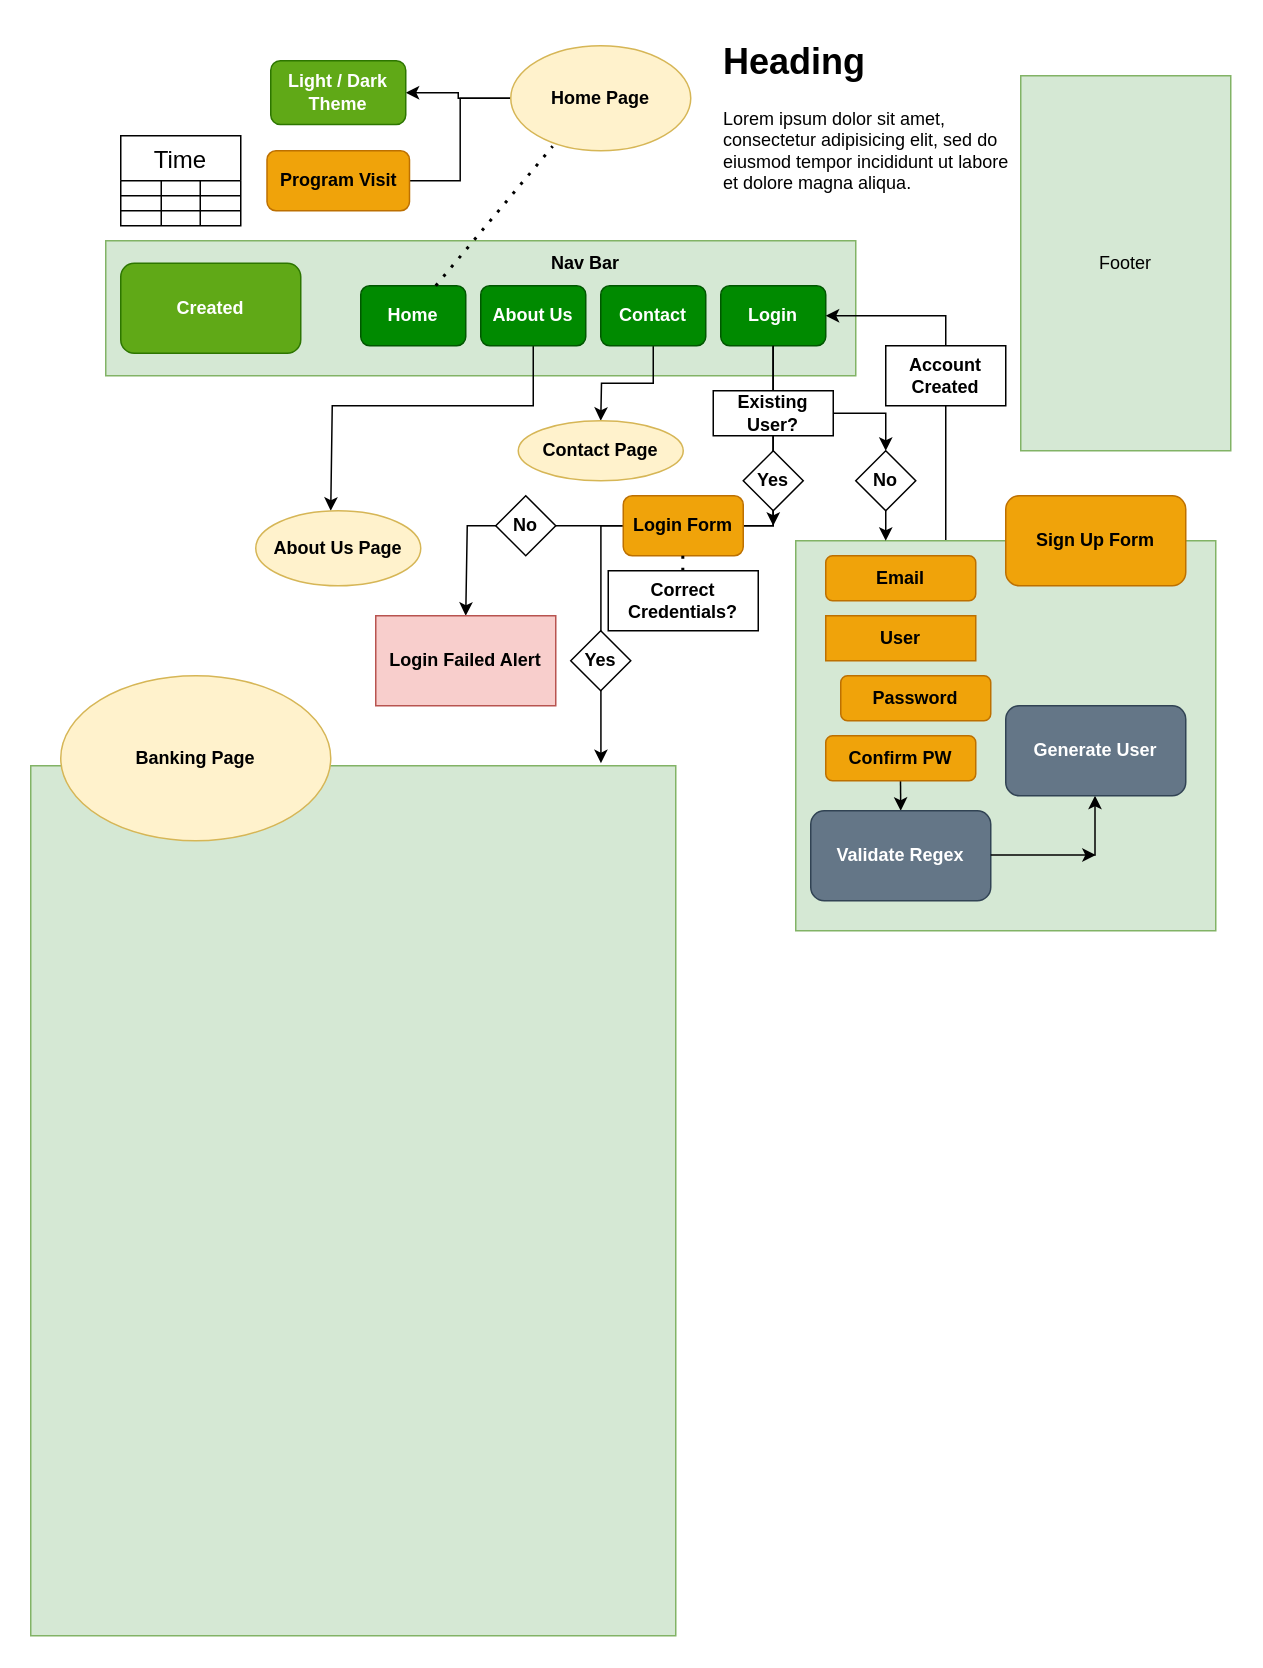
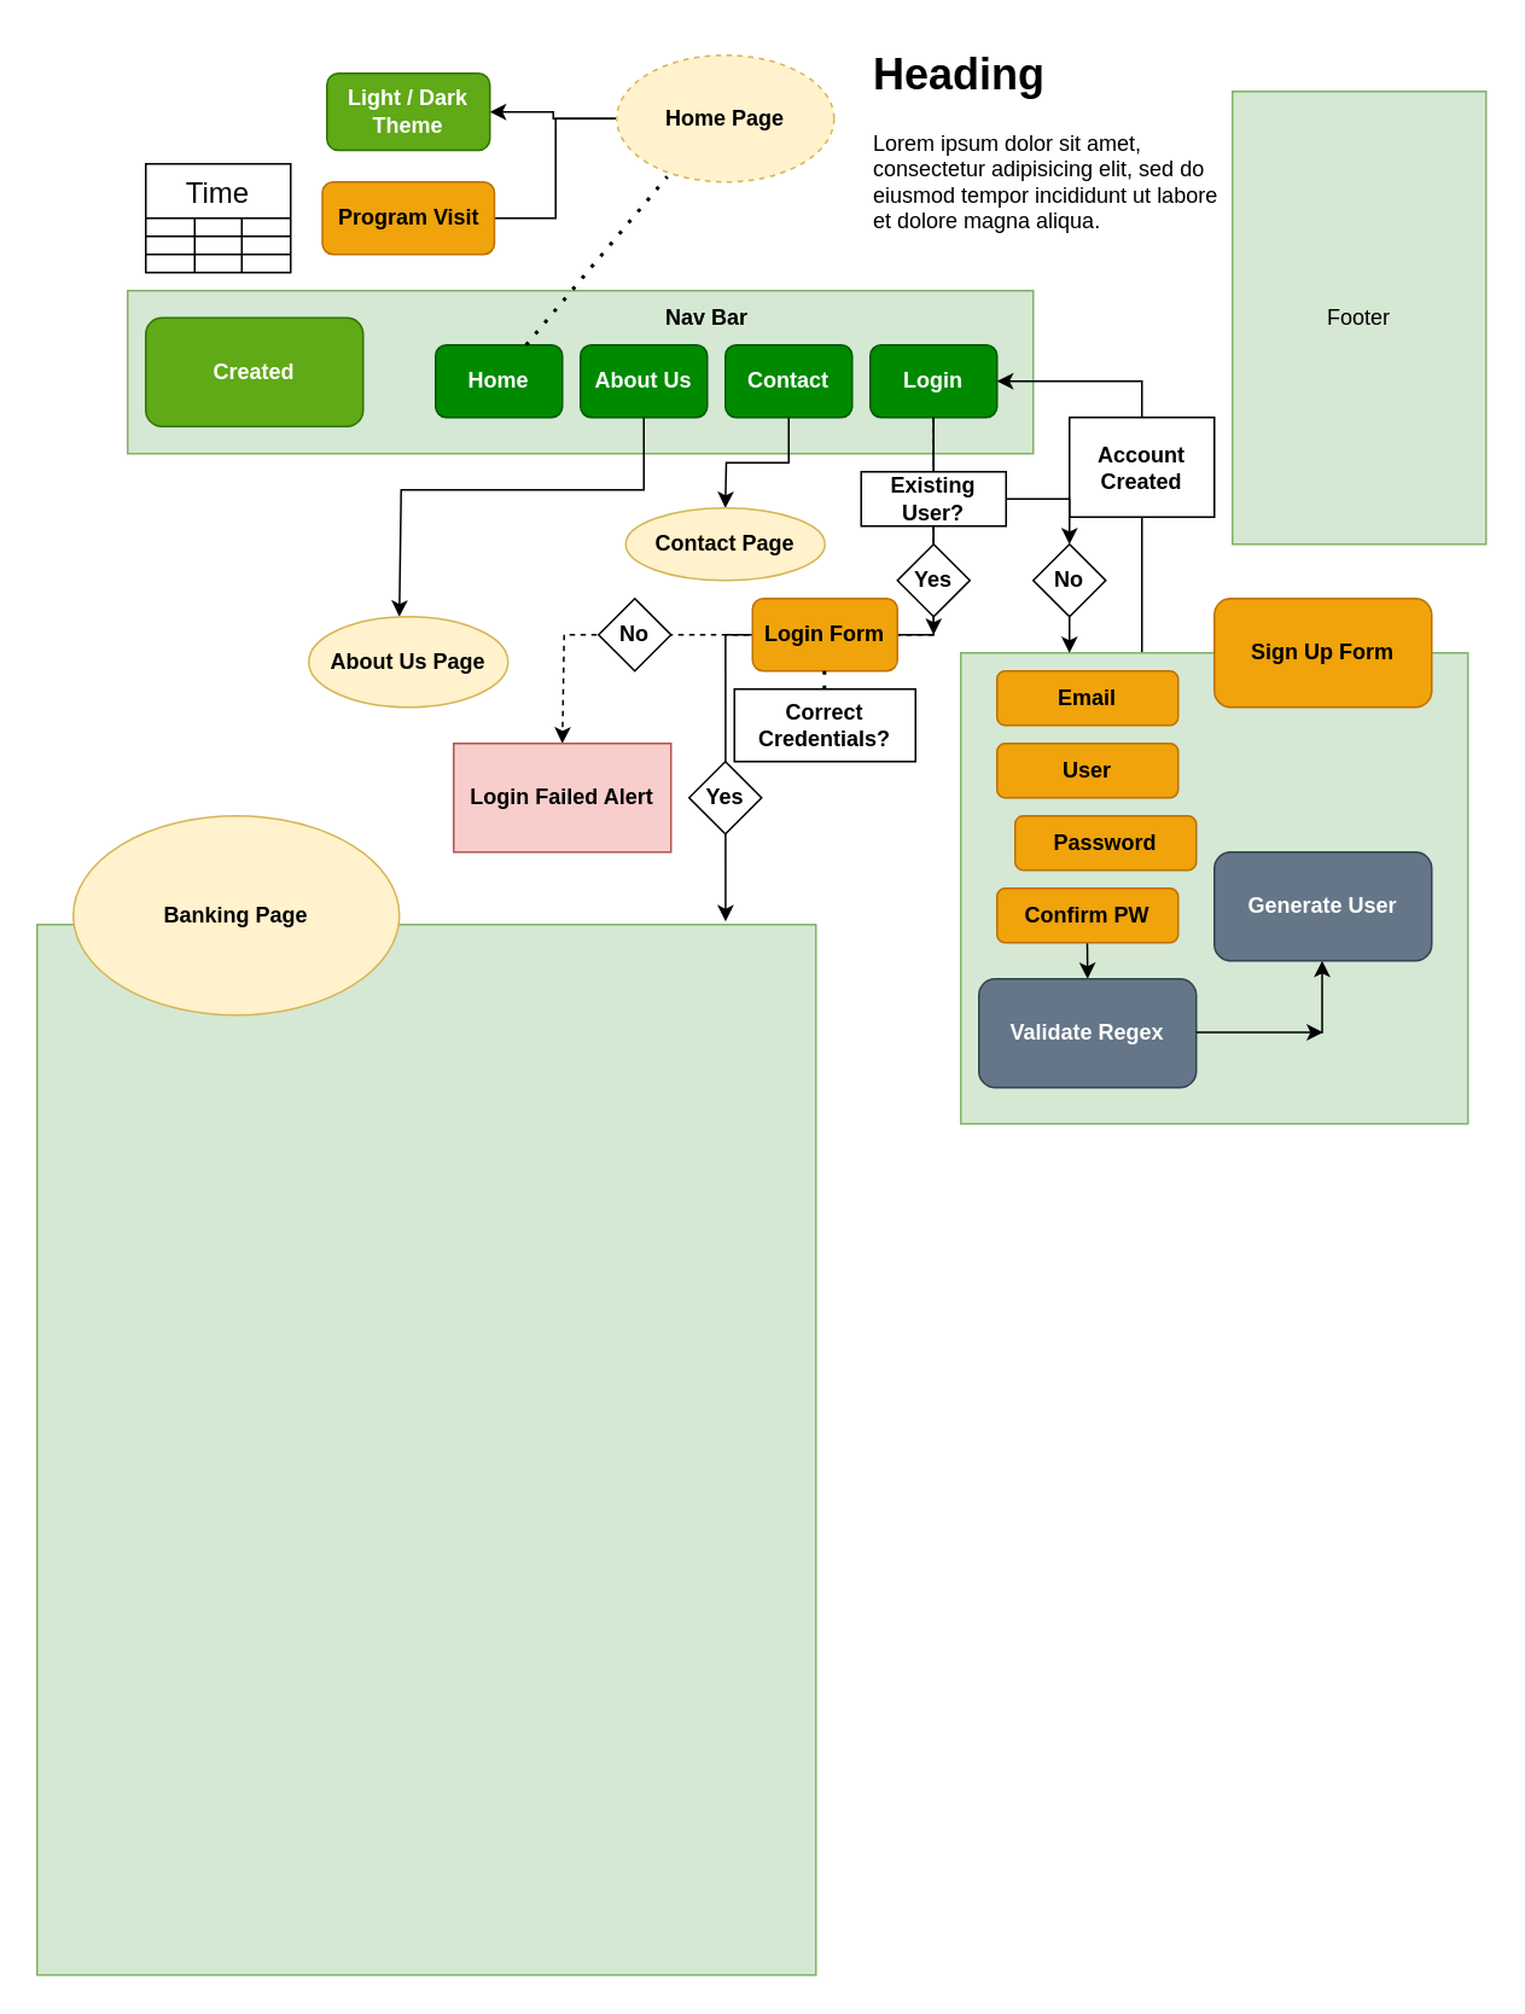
  <mxCell id="0" />
  <mxCell id="1" parent="0" />
  <mxCell id="2" style="edgeStyle=orthogonalEdgeStyle;rounded=0;orthogonalLoop=1;jettySize=auto;html=1;" edge="1" parent="1" source="4" target="17"><mxGeometry relative="1" as="geometry"><mxPoint x="270" y="65" as="targetPoint" /></mxGeometry></mxCell>
  <mxCell id="3" style="edgeStyle=orthogonalEdgeStyle;rounded=0;orthogonalLoop=1;jettySize=auto;html=1;entryX=1;entryY=0.5;entryDx=0;entryDy=0;endArrow=none;" edge="1" parent="1" source="4" target="18"><mxGeometry relative="1" as="geometry" /></mxCell>
- <mxCell id="4" value="&lt;b&gt;Home Page&lt;/b&gt;" style="ellipse;whiteSpace=wrap;html=1;fillColor=#fff2cc;strokeColor=#d6b656;" vertex="1" parent="1"><mxGeometry x="340" y="30" width="120" height="70" as="geometry" /></mxCell>
+ <mxCell id="4" value="&lt;b&gt;Home Page&lt;/b&gt;" style="ellipse;whiteSpace=wrap;html=1;fillColor=#fff2cc;strokeColor=#d6b656;dashed=1;" vertex="1" parent="1"><mxGeometry x="340" y="30" width="120" height="70" as="geometry" /></mxCell>
  <mxCell id="5" value="" style="rounded=0;whiteSpace=wrap;html=1;fillColor=#d5e8d4;strokeColor=#82b366;" vertex="1" parent="1"><mxGeometry x="70" y="160" width="500" height="90" as="geometry" /></mxCell>
  <mxCell id="6" value="Footer" style="rounded=0;whiteSpace=wrap;html=1;fillColor=#d5e8d4;strokeColor=#82b366;" vertex="1" parent="1"><mxGeometry x="680" y="50" width="140" height="250" as="geometry" /></mxCell>
  <mxCell id="7" value="&lt;b&gt;Nav Bar&lt;/b&gt;" style="text;html=1;align=center;verticalAlign=middle;whiteSpace=wrap;rounded=0;" vertex="1" parent="1"><mxGeometry x="360" y="160" width="60" height="30" as="geometry" /></mxCell>
  <mxCell id="8" value="&lt;b&gt;Home&lt;/b&gt;" style="rounded=1;whiteSpace=wrap;html=1;fillColor=#008a00;fontColor=#ffffff;strokeColor=#005700;" vertex="1" parent="1"><mxGeometry x="240" y="190" width="70" height="40" as="geometry" /></mxCell>
  <mxCell id="9" value="&lt;b&gt;Created&lt;/b&gt;" style="rounded=1;whiteSpace=wrap;html=1;fillColor=#60a917;fontColor=#ffffff;strokeColor=#2D7600;" vertex="1" parent="1"><mxGeometry x="80" y="175" width="120" height="60" as="geometry" /></mxCell>
  <mxCell id="10" style="edgeStyle=orthogonalEdgeStyle;rounded=0;orthogonalLoop=1;jettySize=auto;html=1;" edge="1" parent="1" source="11"><mxGeometry relative="1" as="geometry"><mxPoint x="220" y="340" as="targetPoint" /><Array as="points"><mxPoint x="355" y="270" /><mxPoint x="221" y="270" /></Array></mxGeometry></mxCell>
  <mxCell id="11" value="&lt;b&gt;About Us&lt;/b&gt;" style="rounded=1;whiteSpace=wrap;html=1;fillColor=#008a00;fontColor=#ffffff;strokeColor=#005700;" vertex="1" parent="1"><mxGeometry x="320" y="190" width="70" height="40" as="geometry" /></mxCell>
  <mxCell id="12" style="edgeStyle=orthogonalEdgeStyle;rounded=0;orthogonalLoop=1;jettySize=auto;html=1;" edge="1" parent="1" source="13"><mxGeometry relative="1" as="geometry"><mxPoint x="400" y="280" as="targetPoint" /></mxGeometry></mxCell>
  <mxCell id="13" value="&lt;b&gt;Contact&lt;/b&gt;" style="rounded=1;whiteSpace=wrap;html=1;fillColor=#008a00;fontColor=#ffffff;strokeColor=#005700;" vertex="1" parent="1"><mxGeometry x="400" y="190" width="70" height="40" as="geometry" /></mxCell>
  <mxCell id="14" style="edgeStyle=orthogonalEdgeStyle;rounded=0;orthogonalLoop=1;jettySize=auto;html=1;" edge="1" parent="1" source="16"><mxGeometry relative="1" as="geometry"><mxPoint x="515" y="350" as="targetPoint" /></mxGeometry></mxCell>
- <mxCell id="15" style="edgeStyle=orthogonalEdgeStyle;rounded=0;orthogonalLoop=1;jettySize=auto;html=1;entryX=0.5;entryY=0;entryDx=0;entryDy=0;" edge="1" parent="1" source="16" target="41"><mxGeometry relative="1" as="geometry"><mxPoint x="310" y="440" as="targetPoint" /><Array as="points"><mxPoint x="515" y="350" /><mxPoint x="311" y="350" /></Array></mxGeometry></mxCell>
+ <mxCell id="15" style="edgeStyle=orthogonalEdgeStyle;rounded=0;orthogonalLoop=1;jettySize=auto;html=1;entryX=0.5;entryY=0;entryDx=0;entryDy=0;dashed=1;" edge="1" parent="1" source="16" target="41"><mxGeometry relative="1" as="geometry"><mxPoint x="310" y="440" as="targetPoint" /><Array as="points"><mxPoint x="515" y="350" /><mxPoint x="311" y="350" /></Array></mxGeometry></mxCell>
  <mxCell id="16" value="&lt;b&gt;Login&lt;/b&gt;" style="rounded=1;whiteSpace=wrap;html=1;fillColor=#008a00;fontColor=#ffffff;strokeColor=#005700;" vertex="1" parent="1"><mxGeometry x="480" y="190" width="70" height="40" as="geometry" /></mxCell>
  <mxCell id="17" value="&lt;b&gt;Light / Dark Theme&lt;/b&gt;" style="rounded=1;whiteSpace=wrap;html=1;fillColor=#60a917;fontColor=#ffffff;strokeColor=#2D7600;" vertex="1" parent="1"><mxGeometry x="180" y="40" width="90" height="42.5" as="geometry" /></mxCell>
  <mxCell id="18" value="&lt;b&gt;Program Visit&lt;/b&gt;" style="rounded=1;whiteSpace=wrap;html=1;fillColor=#f0a30a;fontColor=#000000;strokeColor=#BD7000;" vertex="1" parent="1"><mxGeometry x="177.5" y="100" width="95" height="40" as="geometry" /></mxCell>
  <mxCell id="19" value="" style="endArrow=none;dashed=1;html=1;dashPattern=1 3;strokeWidth=2;rounded=0;entryX=0.233;entryY=0.957;entryDx=0;entryDy=0;entryPerimeter=0;" edge="1" parent="1" target="4"><mxGeometry width="50" height="50" relative="1" as="geometry"><mxPoint x="290" y="190" as="sourcePoint" /><mxPoint x="340" y="140" as="targetPoint" /></mxGeometry></mxCell>
  <mxCell id="20" value="&lt;h1 style=&quot;margin-top: 0px;&quot;&gt;Heading&lt;/h1&gt;&lt;p&gt;Lorem ipsum dolor sit amet, consectetur adipisicing elit, sed do eiusmod tempor incididunt ut labore et dolore magna aliqua.&lt;/p&gt;" style="text;html=1;whiteSpace=wrap;overflow=hidden;rounded=0;" vertex="1" parent="1"><mxGeometry x="480" y="20" width="200" height="110" as="geometry" /></mxCell>
  <mxCell id="21" value="Time" style="shape=table;startSize=30;container=1;collapsible=0;childLayout=tableLayout;strokeColor=default;fontSize=16;" vertex="1" parent="1"><mxGeometry x="80" y="90" width="80" height="60" as="geometry" /></mxCell>
  <mxCell id="22" value="" style="shape=tableRow;horizontal=0;startSize=0;swimlaneHead=0;swimlaneBody=0;strokeColor=inherit;top=0;left=0;bottom=0;right=0;collapsible=0;dropTarget=0;fillColor=none;points=[[0,0.5],[1,0.5]];portConstraint=eastwest;fontSize=16;" vertex="1" parent="21"><mxGeometry y="30" width="80" height="10" as="geometry" /></mxCell>
  <mxCell id="23" value="" style="shape=partialRectangle;html=1;whiteSpace=wrap;connectable=0;strokeColor=inherit;overflow=hidden;fillColor=none;top=0;left=0;bottom=0;right=0;pointerEvents=1;fontSize=16;" vertex="1" parent="22"><mxGeometry width="27" height="10" as="geometry"><mxRectangle width="27" height="10" as="alternateBounds" /></mxGeometry></mxCell>
  <mxCell id="24" value="" style="shape=partialRectangle;html=1;whiteSpace=wrap;connectable=0;strokeColor=inherit;overflow=hidden;fillColor=none;top=0;left=0;bottom=0;right=0;pointerEvents=1;fontSize=16;" vertex="1" parent="22"><mxGeometry x="27" width="26" height="10" as="geometry"><mxRectangle width="26" height="10" as="alternateBounds" /></mxGeometry></mxCell>
  <mxCell id="25" value="" style="shape=partialRectangle;html=1;whiteSpace=wrap;connectable=0;strokeColor=inherit;overflow=hidden;fillColor=none;top=0;left=0;bottom=0;right=0;pointerEvents=1;fontSize=16;" vertex="1" parent="22"><mxGeometry x="53" width="27" height="10" as="geometry"><mxRectangle width="27" height="10" as="alternateBounds" /></mxGeometry></mxCell>
  <mxCell id="26" value="" style="shape=tableRow;horizontal=0;startSize=0;swimlaneHead=0;swimlaneBody=0;strokeColor=inherit;top=0;left=0;bottom=0;right=0;collapsible=0;dropTarget=0;fillColor=none;points=[[0,0.5],[1,0.5]];portConstraint=eastwest;fontSize=16;" vertex="1" parent="21"><mxGeometry y="40" width="80" height="10" as="geometry" /></mxCell>
  <mxCell id="27" value="" style="shape=partialRectangle;html=1;whiteSpace=wrap;connectable=0;strokeColor=inherit;overflow=hidden;fillColor=none;top=0;left=0;bottom=0;right=0;pointerEvents=1;fontSize=16;" vertex="1" parent="26"><mxGeometry width="27" height="10" as="geometry"><mxRectangle width="27" height="10" as="alternateBounds" /></mxGeometry></mxCell>
  <mxCell id="28" value="" style="shape=partialRectangle;html=1;whiteSpace=wrap;connectable=0;strokeColor=inherit;overflow=hidden;fillColor=none;top=0;left=0;bottom=0;right=0;pointerEvents=1;fontSize=16;" vertex="1" parent="26"><mxGeometry x="27" width="26" height="10" as="geometry"><mxRectangle width="26" height="10" as="alternateBounds" /></mxGeometry></mxCell>
  <mxCell id="29" value="" style="shape=partialRectangle;html=1;whiteSpace=wrap;connectable=0;strokeColor=inherit;overflow=hidden;fillColor=none;top=0;left=0;bottom=0;right=0;pointerEvents=1;fontSize=16;" vertex="1" parent="26"><mxGeometry x="53" width="27" height="10" as="geometry"><mxRectangle width="27" height="10" as="alternateBounds" /></mxGeometry></mxCell>
  <mxCell id="30" value="" style="shape=tableRow;horizontal=0;startSize=0;swimlaneHead=0;swimlaneBody=0;strokeColor=inherit;top=0;left=0;bottom=0;right=0;collapsible=0;dropTarget=0;fillColor=none;points=[[0,0.5],[1,0.5]];portConstraint=eastwest;fontSize=16;" vertex="1" parent="21"><mxGeometry y="50" width="80" height="10" as="geometry" /></mxCell>
  <mxCell id="31" value="" style="shape=partialRectangle;html=1;whiteSpace=wrap;connectable=0;strokeColor=inherit;overflow=hidden;fillColor=none;top=0;left=0;bottom=0;right=0;pointerEvents=1;fontSize=16;" vertex="1" parent="30"><mxGeometry width="27" height="10" as="geometry"><mxRectangle width="27" height="10" as="alternateBounds" /></mxGeometry></mxCell>
  <mxCell id="32" value="" style="shape=partialRectangle;html=1;whiteSpace=wrap;connectable=0;strokeColor=inherit;overflow=hidden;fillColor=none;top=0;left=0;bottom=0;right=0;pointerEvents=1;fontSize=16;" vertex="1" parent="30"><mxGeometry x="27" width="26" height="10" as="geometry"><mxRectangle width="26" height="10" as="alternateBounds" /></mxGeometry></mxCell>
  <mxCell id="33" value="" style="shape=partialRectangle;html=1;whiteSpace=wrap;connectable=0;strokeColor=inherit;overflow=hidden;fillColor=none;top=0;left=0;bottom=0;right=0;pointerEvents=1;fontSize=16;" vertex="1" parent="30"><mxGeometry x="53" width="27" height="10" as="geometry"><mxRectangle width="27" height="10" as="alternateBounds" /></mxGeometry></mxCell>
  <mxCell id="34" value="" style="rounded=0;whiteSpace=wrap;html=1;fillColor=#d5e8d4;strokeColor=#82b366;" vertex="1" parent="1"><mxGeometry x="20" y="510" width="430" height="580" as="geometry" /></mxCell>
  <mxCell id="35" style="edgeStyle=orthogonalEdgeStyle;rounded=0;orthogonalLoop=1;jettySize=auto;html=1;entryX=1;entryY=0.5;entryDx=0;entryDy=0;" edge="1" parent="1" source="36" target="16"><mxGeometry relative="1" as="geometry"><Array as="points"><mxPoint x="630" y="210" /></Array></mxGeometry></mxCell>
  <mxCell id="36" value="" style="rounded=0;whiteSpace=wrap;html=1;fillColor=#d5e8d4;strokeColor=#82b366;" vertex="1" parent="1"><mxGeometry x="530" y="360" width="280" height="260" as="geometry" /></mxCell>
  <mxCell id="37" style="edgeStyle=orthogonalEdgeStyle;rounded=0;orthogonalLoop=1;jettySize=auto;html=1;entryX=0.884;entryY=-0.003;entryDx=0;entryDy=0;entryPerimeter=0;" edge="1" parent="1" source="16" target="34"><mxGeometry relative="1" as="geometry"><Array as="points"><mxPoint x="515" y="350" /><mxPoint x="400" y="350" /></Array></mxGeometry></mxCell>
  <mxCell id="38" value="&lt;b&gt;Yes&lt;/b&gt;" style="rhombus;whiteSpace=wrap;html=1;" vertex="1" parent="1"><mxGeometry x="495" y="300" width="40" height="40" as="geometry" /></mxCell>
  <mxCell id="39" value="&lt;b&gt;Yes&lt;/b&gt;" style="rhombus;whiteSpace=wrap;html=1;" vertex="1" parent="1"><mxGeometry x="380" y="420" width="40" height="40" as="geometry" /></mxCell>
  <mxCell id="40" value="&lt;b&gt;No&lt;/b&gt;" style="rhombus;whiteSpace=wrap;html=1;" vertex="1" parent="1"><mxGeometry x="330" y="330" width="40" height="40" as="geometry" /></mxCell>
  <mxCell id="41" value="&lt;b&gt;Login Failed Alert&lt;/b&gt;" style="rounded=0;whiteSpace=wrap;html=1;fillColor=#f8cecc;strokeColor=#b85450;" vertex="1" parent="1"><mxGeometry x="250" y="410" width="120" height="60" as="geometry" /></mxCell>
  <mxCell id="42" value="&lt;b&gt;Contact Page&lt;/b&gt;" style="ellipse;whiteSpace=wrap;html=1;fillColor=#fff2cc;strokeColor=#d6b656;" vertex="1" parent="1"><mxGeometry x="345" y="280" width="110" height="40" as="geometry" /></mxCell>
  <mxCell id="43" value="&lt;b&gt;About Us Page&lt;/b&gt;" style="ellipse;whiteSpace=wrap;html=1;fillColor=#fff2cc;strokeColor=#d6b656;" vertex="1" parent="1"><mxGeometry x="170" y="340" width="110" height="50" as="geometry" /></mxCell>
  <mxCell id="44" value="&lt;b&gt;Banking Page&lt;/b&gt;" style="ellipse;whiteSpace=wrap;html=1;fillColor=#fff2cc;strokeColor=#d6b656;" vertex="1" parent="1"><mxGeometry x="40" y="450" width="180" height="110" as="geometry" /></mxCell>
  <mxCell id="45" style="edgeStyle=orthogonalEdgeStyle;rounded=0;orthogonalLoop=1;jettySize=auto;html=1;" edge="1" parent="1" source="59"><mxGeometry relative="1" as="geometry"><mxPoint x="590" y="360" as="targetPoint" /></mxGeometry></mxCell>
  <mxCell id="46" value="&lt;b&gt;Existing User?&lt;/b&gt;" style="rounded=0;whiteSpace=wrap;html=1;" vertex="1" parent="1"><mxGeometry x="475" y="260" width="80" height="30" as="geometry" /></mxCell>
  <mxCell id="47" value="&lt;b&gt;Sign Up Form&lt;/b&gt;" style="rounded=1;whiteSpace=wrap;html=1;fillColor=#f0a30a;fontColor=#000000;strokeColor=#BD7000;" vertex="1" parent="1"><mxGeometry x="670" y="330" width="120" height="60" as="geometry" /></mxCell>
- <mxCell id="48" value="&lt;b&gt;Account Created&lt;/b&gt;" style="rounded=0;whiteSpace=wrap;html=1;" vertex="1" parent="1"><mxGeometry x="590" y="230" width="80" height="40" as="geometry" /></mxCell>
- <mxCell id="49" value="&lt;b&gt;User&lt;/b&gt;" style="whiteSpace=wrap;html=1;fillColor=#f0a30a;fontColor=#000000;strokeColor=#BD7000;rounded=0;" vertex="1" parent="1"><mxGeometry x="550" y="410" width="100" height="30" as="geometry" /></mxCell>
+ <mxCell id="48" value="&lt;b&gt;Account Created&lt;/b&gt;" style="rounded=0;whiteSpace=wrap;html=1;" vertex="1" parent="1"><mxGeometry x="590" y="230" width="80" height="55" as="geometry" /></mxCell>
+ <mxCell id="49" value="&lt;b&gt;User&lt;/b&gt;" style="rounded=1;whiteSpace=wrap;html=1;fillColor=#f0a30a;fontColor=#000000;strokeColor=#BD7000;" vertex="1" parent="1"><mxGeometry x="550" y="410" width="100" height="30" as="geometry" /></mxCell>
  <mxCell id="50" value="&lt;b&gt;Password&lt;/b&gt;" style="rounded=1;whiteSpace=wrap;html=1;fillColor=#f0a30a;fontColor=#000000;strokeColor=#BD7000;" vertex="1" parent="1"><mxGeometry x="560" y="450" width="100" height="30" as="geometry" /></mxCell>
  <mxCell id="51" value="" style="endArrow=classic;html=1;rounded=0;" edge="1" parent="1"><mxGeometry width="50" height="50" relative="1" as="geometry"><mxPoint x="599.7" y="505" as="sourcePoint" /><mxPoint x="600" y="540" as="targetPoint" /></mxGeometry></mxCell>
  <mxCell id="52" value="&lt;b&gt;Validate Regex&lt;/b&gt;" style="rounded=1;whiteSpace=wrap;html=1;fillColor=#647687;fontColor=#ffffff;strokeColor=#314354;" vertex="1" parent="1"><mxGeometry x="540" y="540" width="120" height="60" as="geometry" /></mxCell>
  <mxCell id="53" value="&lt;b&gt;Email&lt;/b&gt;" style="rounded=1;whiteSpace=wrap;html=1;fillColor=#f0a30a;fontColor=#000000;strokeColor=#BD7000;" vertex="1" parent="1"><mxGeometry x="550" y="370" width="100" height="30" as="geometry" /></mxCell>
  <mxCell id="54" value="&lt;b&gt;Confirm PW&lt;/b&gt;" style="rounded=1;whiteSpace=wrap;html=1;fillColor=#f0a30a;fontColor=#000000;strokeColor=#BD7000;" vertex="1" parent="1"><mxGeometry x="550" y="490" width="100" height="30" as="geometry" /></mxCell>
  <mxCell id="55" value="" style="endArrow=classic;html=1;rounded=0;" edge="1" parent="1"><mxGeometry width="50" height="50" relative="1" as="geometry"><mxPoint x="660" y="569.5" as="sourcePoint" /><mxPoint x="730" y="569.5" as="targetPoint" /></mxGeometry></mxCell>
  <mxCell id="56" value="" style="endArrow=classic;html=1;rounded=0;" edge="1" parent="1"><mxGeometry width="50" height="50" relative="1" as="geometry"><mxPoint x="729.5" y="570" as="sourcePoint" /><mxPoint x="729.5" y="530" as="targetPoint" /></mxGeometry></mxCell>
  <mxCell id="57" value="&lt;b&gt;Generate User&lt;/b&gt;" style="rounded=1;whiteSpace=wrap;html=1;fillColor=#647687;fontColor=#ffffff;strokeColor=#314354;" vertex="1" parent="1"><mxGeometry x="670" y="470" width="120" height="60" as="geometry" /></mxCell>
  <mxCell id="58" value="" style="edgeStyle=orthogonalEdgeStyle;rounded=0;orthogonalLoop=1;jettySize=auto;html=1;" edge="1" parent="1" source="46" target="59"><mxGeometry relative="1" as="geometry"><mxPoint x="590" y="360" as="targetPoint" /><mxPoint x="555" y="275" as="sourcePoint" /></mxGeometry></mxCell>
  <mxCell id="59" value="&lt;b&gt;No&lt;/b&gt;" style="rhombus;whiteSpace=wrap;html=1;" vertex="1" parent="1"><mxGeometry x="570" y="300" width="40" height="40" as="geometry" /></mxCell>
  <mxCell id="60" value="&lt;b&gt;Login Form&lt;/b&gt;" style="rounded=1;whiteSpace=wrap;html=1;fillColor=#f0a30a;fontColor=#000000;strokeColor=#BD7000;" vertex="1" parent="1"><mxGeometry x="415" y="330" width="80" height="40" as="geometry" /></mxCell>
  <mxCell id="61" value="&lt;b&gt;Correct Credentials?&lt;/b&gt;" style="rounded=0;whiteSpace=wrap;html=1;" vertex="1" parent="1"><mxGeometry x="405" y="380" width="100" height="40" as="geometry" /></mxCell>
  <mxCell id="62" value="" style="endArrow=none;dashed=1;html=1;dashPattern=1 3;strokeWidth=2;rounded=0;" edge="1" parent="1"><mxGeometry width="50" height="50" relative="1" as="geometry"><mxPoint x="454.71" y="380" as="sourcePoint" /><mxPoint x="454.71" y="370" as="targetPoint" /></mxGeometry></mxCell>
